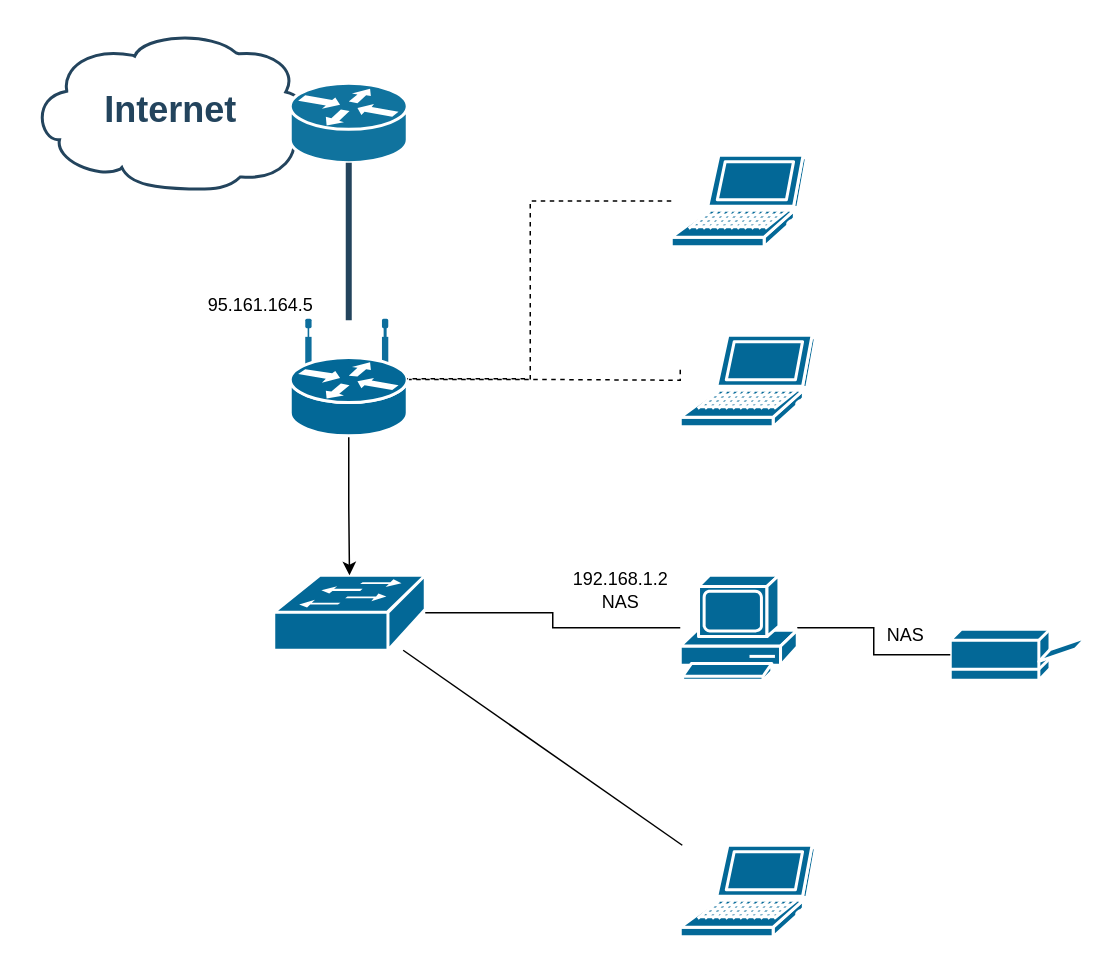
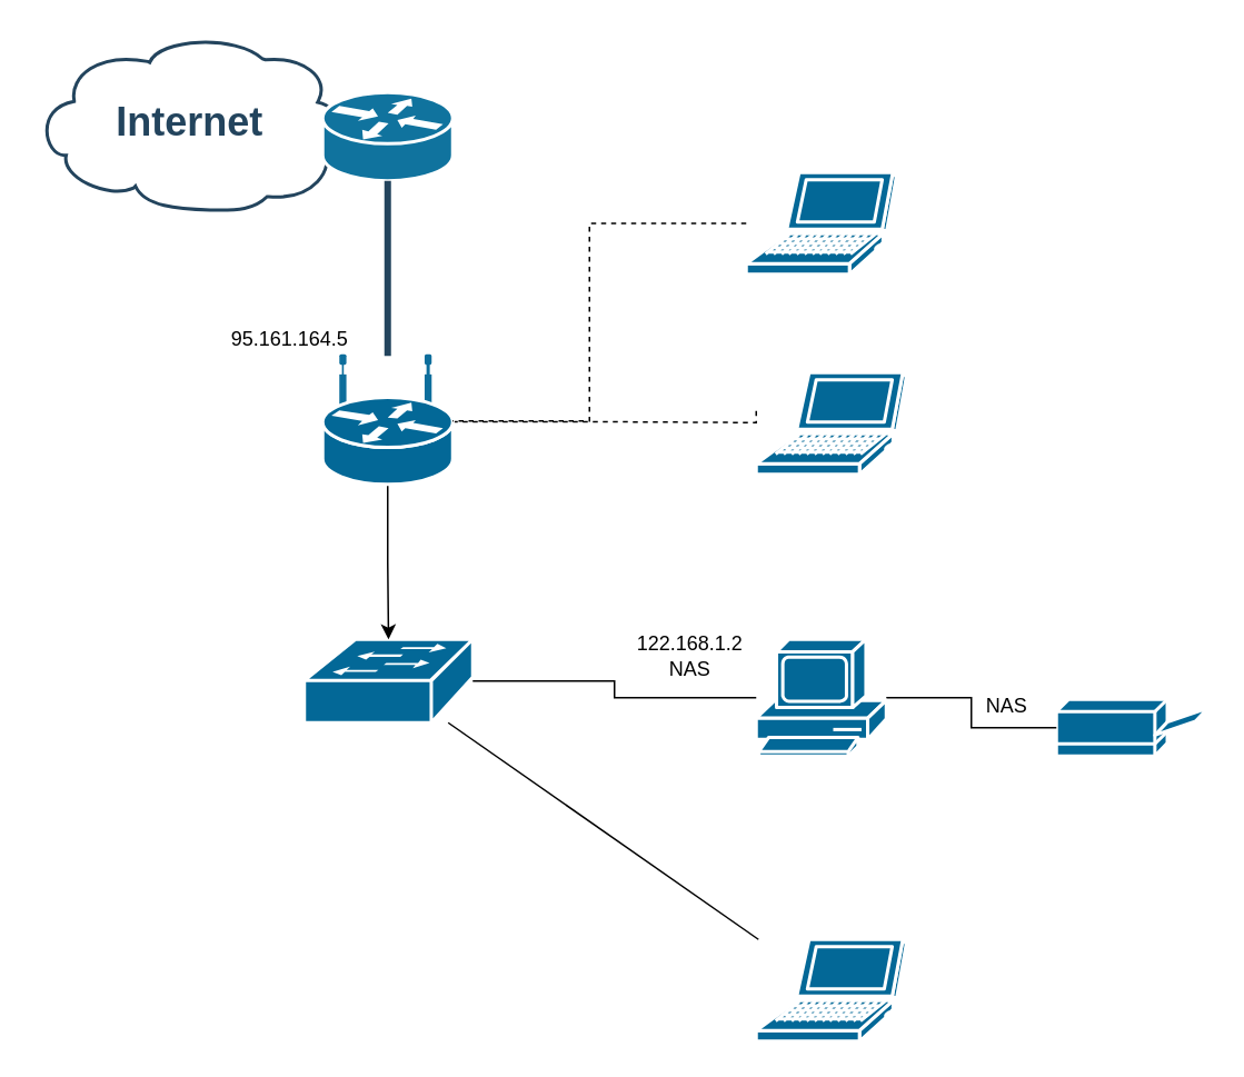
  <mxCell id="0" />
  <mxCell id="1" parent="0" />
  <mxCell id="2" value="Internet" style="shape=mxgraph.cisco.storage.cloud;html=1;dashed=0;strokeColor=#23445D;fillColor=#ffffff;strokeWidth=2;fontFamily=Helvetica;fontSize=24;fontColor=#23445D;align=center;fontStyle=1" parent="1" vertex="1"><mxGeometry x="20" y="20" width="186" height="106" as="geometry" /></mxCell>
  <mxCell id="3" value="" style="shape=mxgraph.cisco.routers.router;html=1;dashed=0;fillColor=#10739E;strokeColor=#ffffff;strokeWidth=2;verticalLabelPosition=bottom;verticalAlign=top;fontFamily=Helvetica;fontSize=36;fontColor=#FFB366" parent="1" vertex="1"><mxGeometry x="193" y="55" width="78" height="53" as="geometry" /></mxCell>
  <mxCell id="4" value="" style="elbow=horizontal;endArrow=none;html=1;strokeColor=#23445D;endFill=0;strokeWidth=4;rounded=1" parent="1" source="9" target="3" edge="1"><mxGeometry width="100" height="100" relative="1" as="geometry"><mxPoint x="380.831" y="185" as="sourcePoint" /><mxPoint x="383.278" y="173.083" as="targetPoint" /></mxGeometry></mxCell>
  <mxCell id="5" style="edgeStyle=orthogonalEdgeStyle;rounded=0;orthogonalLoop=1;jettySize=auto;html=1;endArrow=none;endFill=0;" edge="1" parent="1" source="6" target="14"><mxGeometry relative="1" as="geometry" /></mxCell>
  <mxCell id="6" value="" style="shape=mxgraph.cisco.switches.workgroup_switch;sketch=0;html=1;pointerEvents=1;dashed=0;fillColor=#036897;strokeColor=#ffffff;strokeWidth=2;verticalLabelPosition=bottom;verticalAlign=top;align=center;outlineConnect=0;" vertex="1" parent="1"><mxGeometry x="182" y="383" width="101" height="50" as="geometry" /></mxCell>
  <mxCell id="7" value="" style="edgeStyle=orthogonalEdgeStyle;rounded=0;orthogonalLoop=1;jettySize=auto;html=1;" edge="1" parent="1" source="9" target="6"><mxGeometry relative="1" as="geometry" /></mxCell>
  <mxCell id="8" style="edgeStyle=orthogonalEdgeStyle;rounded=0;orthogonalLoop=1;jettySize=auto;html=1;dashed=1;endArrow=none;endFill=0;" edge="1" parent="1"><mxGeometry relative="1" as="geometry"><mxPoint x="271.001" y="252.5" as="sourcePoint" /><mxPoint x="453" y="244.5" as="targetPoint" /><Array as="points"><mxPoint x="362" y="253" /><mxPoint x="453" y="253" /></Array></mxGeometry></mxCell>
  <mxCell id="9" value="" style="shape=mxgraph.cisco.routers.wireless_router;sketch=0;html=1;pointerEvents=1;dashed=0;fillColor=#036897;strokeColor=#ffffff;strokeWidth=2;verticalLabelPosition=bottom;verticalAlign=top;align=center;outlineConnect=0;" vertex="1" parent="1"><mxGeometry x="193.001" y="213" width="78" height="77" as="geometry" /></mxCell>
  <mxCell id="10" style="edgeStyle=orthogonalEdgeStyle;rounded=0;orthogonalLoop=1;jettySize=auto;html=1;dashed=1;endArrow=none;endFill=0;" edge="1" parent="1" source="11" target="9"><mxGeometry relative="1" as="geometry"><mxPoint x="293" y="253" as="targetPoint" /><Array as="points"><mxPoint x="353" y="134" /><mxPoint x="353" y="252" /></Array></mxGeometry></mxCell>
  <mxCell id="11" value="" style="shape=mxgraph.cisco.computers_and_peripherals.laptop;sketch=0;html=1;pointerEvents=1;dashed=0;fillColor=#036897;strokeColor=#ffffff;strokeWidth=2;verticalLabelPosition=bottom;verticalAlign=top;align=center;outlineConnect=0;" vertex="1" parent="1"><mxGeometry x="447" y="103" width="90" height="61" as="geometry" /></mxCell>
  <mxCell id="12" value="" style="shape=mxgraph.cisco.computers_and_peripherals.printer;sketch=0;html=1;pointerEvents=1;dashed=0;fillColor=#036897;strokeColor=#ffffff;strokeWidth=2;verticalLabelPosition=bottom;verticalAlign=top;align=center;outlineConnect=0;" vertex="1" parent="1"><mxGeometry x="633" y="419" width="91" height="34" as="geometry" /></mxCell>
  <mxCell id="13" style="edgeStyle=orthogonalEdgeStyle;rounded=0;orthogonalLoop=1;jettySize=auto;html=1;endArrow=none;endFill=0;" edge="1" parent="1" source="14" target="12"><mxGeometry relative="1" as="geometry" /></mxCell>
  <mxCell id="14" value="" style="shape=mxgraph.cisco.computers_and_peripherals.pc;sketch=0;html=1;pointerEvents=1;dashed=0;fillColor=#036897;strokeColor=#ffffff;strokeWidth=2;verticalLabelPosition=bottom;verticalAlign=top;align=center;outlineConnect=0;" vertex="1" parent="1"><mxGeometry x="453" y="383" width="78" height="70" as="geometry" /></mxCell>
  <mxCell id="15" value="" style="shape=mxgraph.cisco.computers_and_peripherals.laptop;sketch=0;html=1;pointerEvents=1;dashed=0;fillColor=#036897;strokeColor=#ffffff;strokeWidth=2;verticalLabelPosition=bottom;verticalAlign=top;align=center;outlineConnect=0;" vertex="1" parent="1"><mxGeometry x="453" y="223" width="90" height="61" as="geometry" /></mxCell>
  <mxCell id="16" value="" style="shape=mxgraph.cisco.computers_and_peripherals.laptop;sketch=0;html=1;pointerEvents=1;dashed=0;fillColor=#036897;strokeColor=#ffffff;strokeWidth=2;verticalLabelPosition=bottom;verticalAlign=top;align=center;outlineConnect=0;" vertex="1" parent="1"><mxGeometry x="453" y="563" width="90" height="61" as="geometry" /></mxCell>
  <mxCell id="17" value="95.161.164.5" style="text;html=1;align=center;verticalAlign=middle;resizable=0;points=[];autosize=1;strokeColor=none;fillColor=none;" vertex="1" parent="1"><mxGeometry x="128" y="193" width="90" height="20" as="geometry" /></mxCell>
  <mxCell id="18" value="NAS" style="text;html=1;align=center;verticalAlign=middle;resizable=0;points=[];autosize=1;strokeColor=none;fillColor=none;" vertex="1" parent="1"><mxGeometry x="583" y="413" width="40" height="20" as="geometry" /></mxCell>
- <mxCell id="19" value="&lt;div&gt;192.168.1.2&lt;/div&gt;&lt;div&gt;NAS&lt;br&gt;&lt;/div&gt;" style="text;html=1;align=center;verticalAlign=middle;resizable=0;points=[];autosize=1;strokeColor=none;fillColor=none;" vertex="1" parent="1"><mxGeometry x="373" y="378" width="80" height="30" as="geometry" /></mxCell>
+ <mxCell id="19" value="&lt;div&gt;122.168.1.2&lt;/div&gt;&lt;div&gt;NAS&lt;br&gt;&lt;/div&gt;" style="text;html=1;align=center;verticalAlign=middle;resizable=0;points=[];autosize=1;strokeColor=none;fillColor=none;" vertex="1" parent="1"><mxGeometry x="373" y="378" width="80" height="30" as="geometry" /></mxCell>
  <mxCell id="20" value="" style="endArrow=none;html=1;rounded=0;" edge="1" parent="1" source="6" target="16"><mxGeometry width="50" height="50" relative="1" as="geometry"><mxPoint x="333" y="473" as="sourcePoint" /><mxPoint x="383" y="423" as="targetPoint" /></mxGeometry></mxCell>
